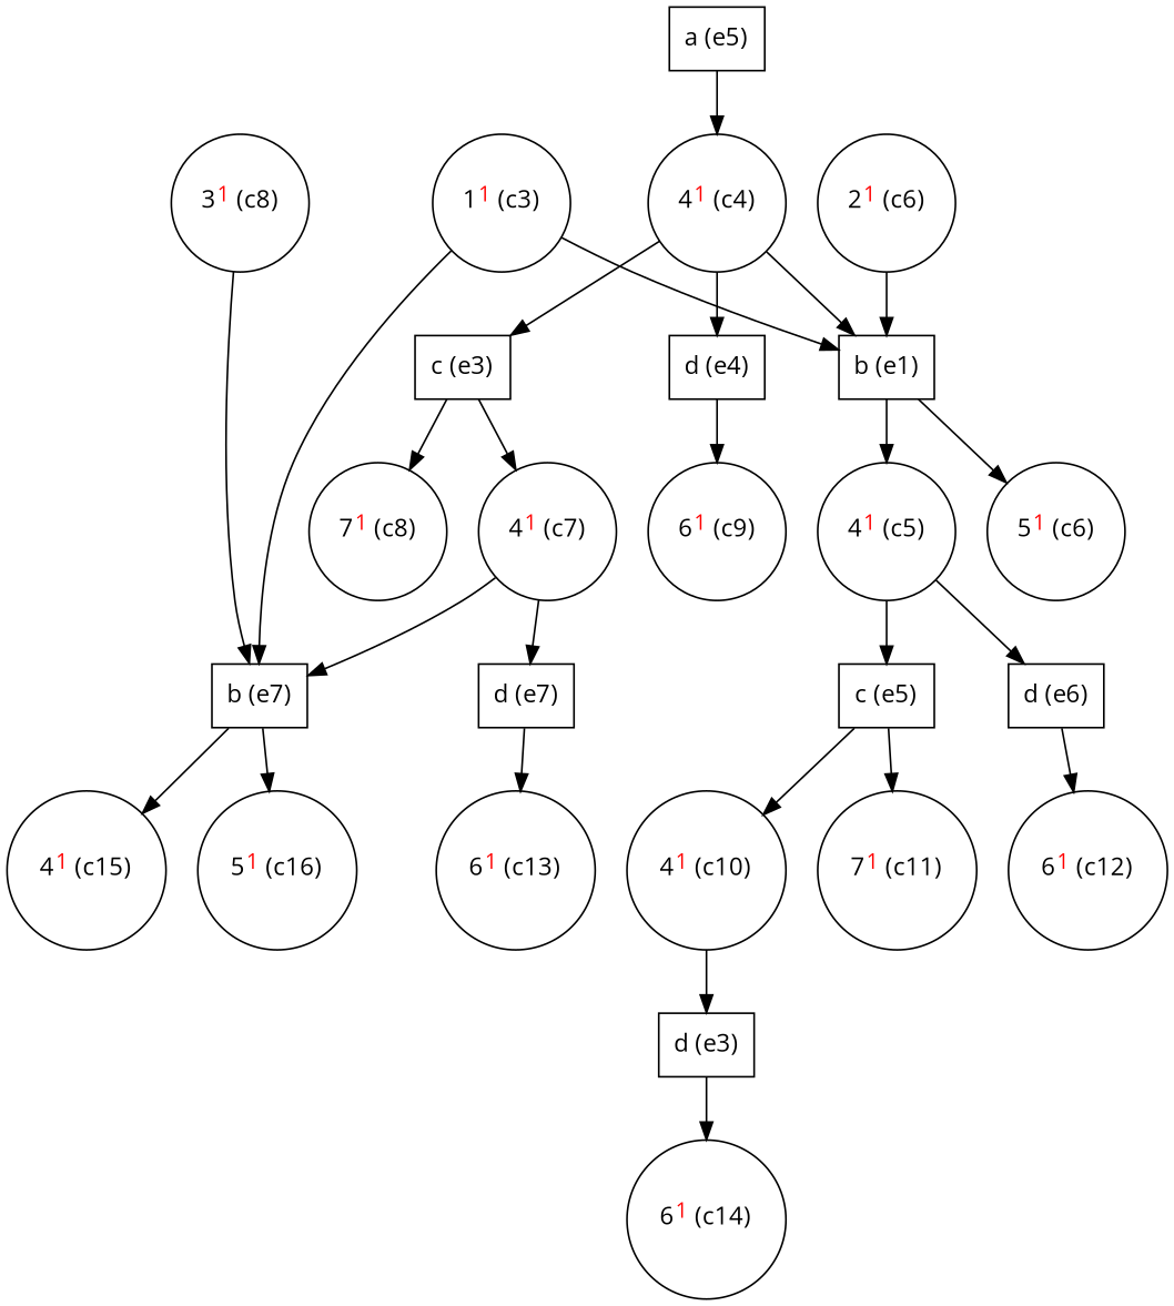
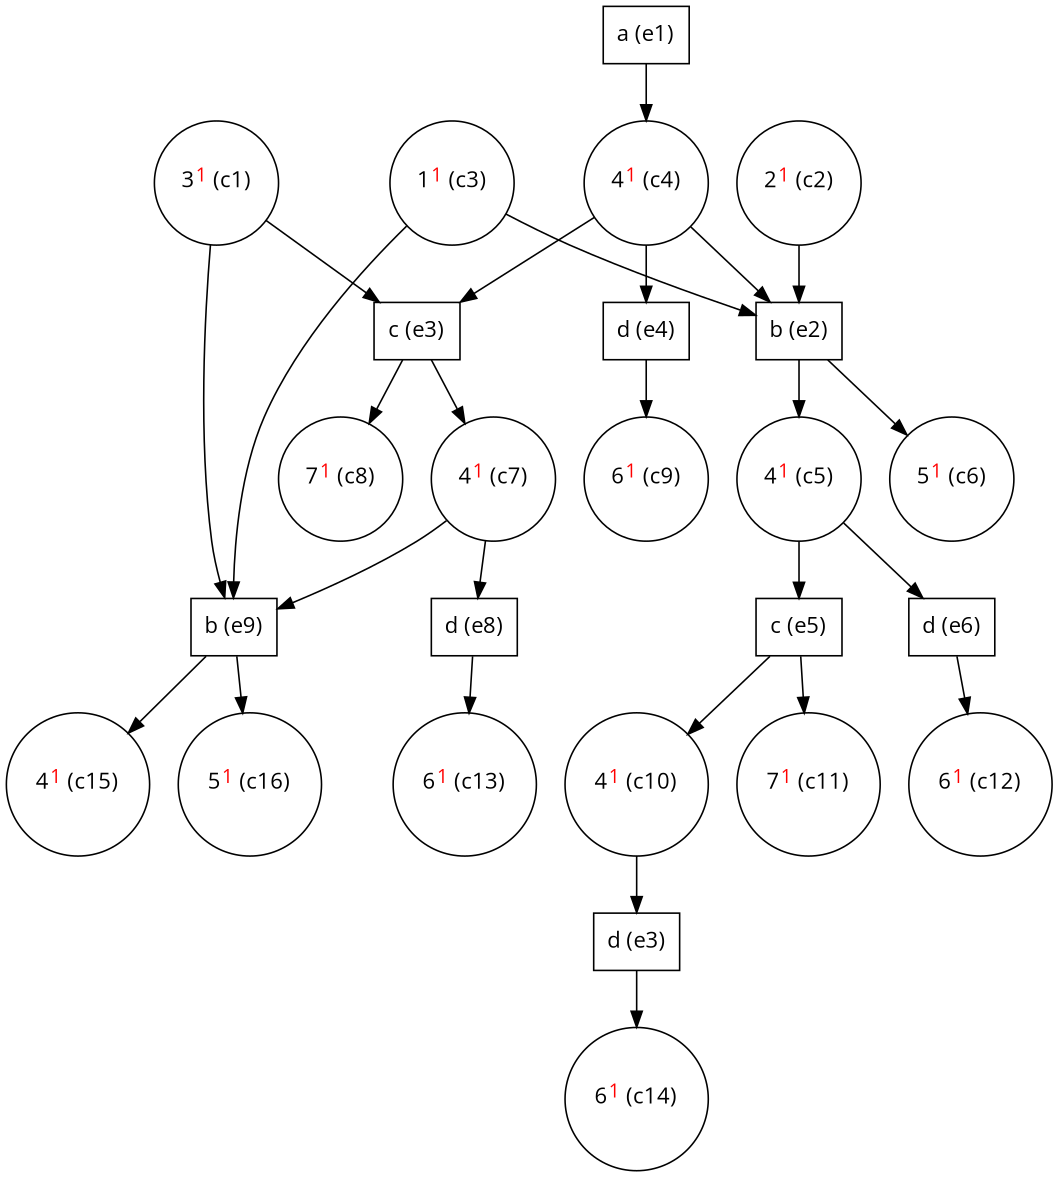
  digraph {
    fontname="Open Sans"
    node [fontname="Open Sans" shape=circle]
    edge [fontname="Open Sans"]
-   n1 [label=<3<FONT COLOR="red"><SUP>1</SUP></FONT>&nbsp;(c8)>]
+   n1 [label=<3<FONT COLOR="red"><SUP>1</SUP></FONT>&nbsp;(c1)>]
    n2 [label="c (e3)" shape=box]
-   n3 [label="b (e7)" shape=box]
+   n3 [label="b (e9)" shape=box]
    n4 [label="c (e5)" shape=box]
    n5 [label=<4<FONT COLOR="red"><SUP>1</SUP></FONT>&nbsp;(c10)>]
    n6 [label=<7<FONT COLOR="red"><SUP>1</SUP></FONT>&nbsp;(c11)>]
    n7 [label=<4<FONT COLOR="red"><SUP>1</SUP></FONT>&nbsp;(c7)>]
    n8 [label=<7<FONT COLOR="red"><SUP>1</SUP></FONT>&nbsp;(c8)>]
    n9 [label="d (e3)" shape=box]
-   n10 [label="d (e7)" shape=box]
-   n11 [label=<2<FONT COLOR="red"><SUP>1</SUP></FONT>&nbsp;(c6)>]
-   n12 [label="b (e1)" shape=box]
-   n13 [label="a (e5)" shape=box]
+   n10 [label="d (e8)" shape=box]
+   n11 [label=<2<FONT COLOR="red"><SUP>1</SUP></FONT>&nbsp;(c2)>]
+   n12 [label="b (e2)" shape=box]
+   n13 [label="a (e1)" shape=box]
    n14 [label=<4<FONT COLOR="red"><SUP>1</SUP></FONT>&nbsp;(c4)>]
    n15 [label="d (e4)" shape=box]
    n16 [label=<1<FONT COLOR="red"><SUP>1</SUP></FONT>&nbsp;(c3)>]
    n17 [label=<4<FONT COLOR="red"><SUP>1</SUP></FONT>&nbsp;(c15)>]
    n18 [label=<5<FONT COLOR="red"><SUP>1</SUP></FONT>&nbsp;(c16)>]
    n19 [label=<4<FONT COLOR="red"><SUP>1</SUP></FONT>&nbsp;(c5)>]
    n20 [label=<5<FONT COLOR="red"><SUP>1</SUP></FONT>&nbsp;(c6)>]
    n21 [label="d (e6)" shape=box]
    n22 [label=<6<FONT COLOR="red"><SUP>1</SUP></FONT>&nbsp;(c9)>]
    n23 [label=<6<FONT COLOR="red"><SUP>1</SUP></FONT>&nbsp;(c12)>]
    n24 [label=<6<FONT COLOR="red"><SUP>1</SUP></FONT>&nbsp;(c13)>]
    n25 [label=<6<FONT COLOR="red"><SUP>1</SUP></FONT>&nbsp;(c14)>]
+   n1 -> n2
    n1 -> n3
    n2 -> n7
    n2 -> n8
    n3 -> n17
    n3 -> n18
    n4 -> n5
    n4 -> n6
    n5 -> n9
    n7 -> n3
    n7 -> n10
    n9 -> n25
    n10 -> n24
    n11 -> n12
    n12 -> n19
    n12 -> n20
    n13 -> n14
    n14 -> n2
    n14 -> n12
    n14 -> n15
    n15 -> n22
    n16 -> n3
    n16 -> n12
    n19 -> n4
    n19 -> n21
    n21 -> n23
  }
